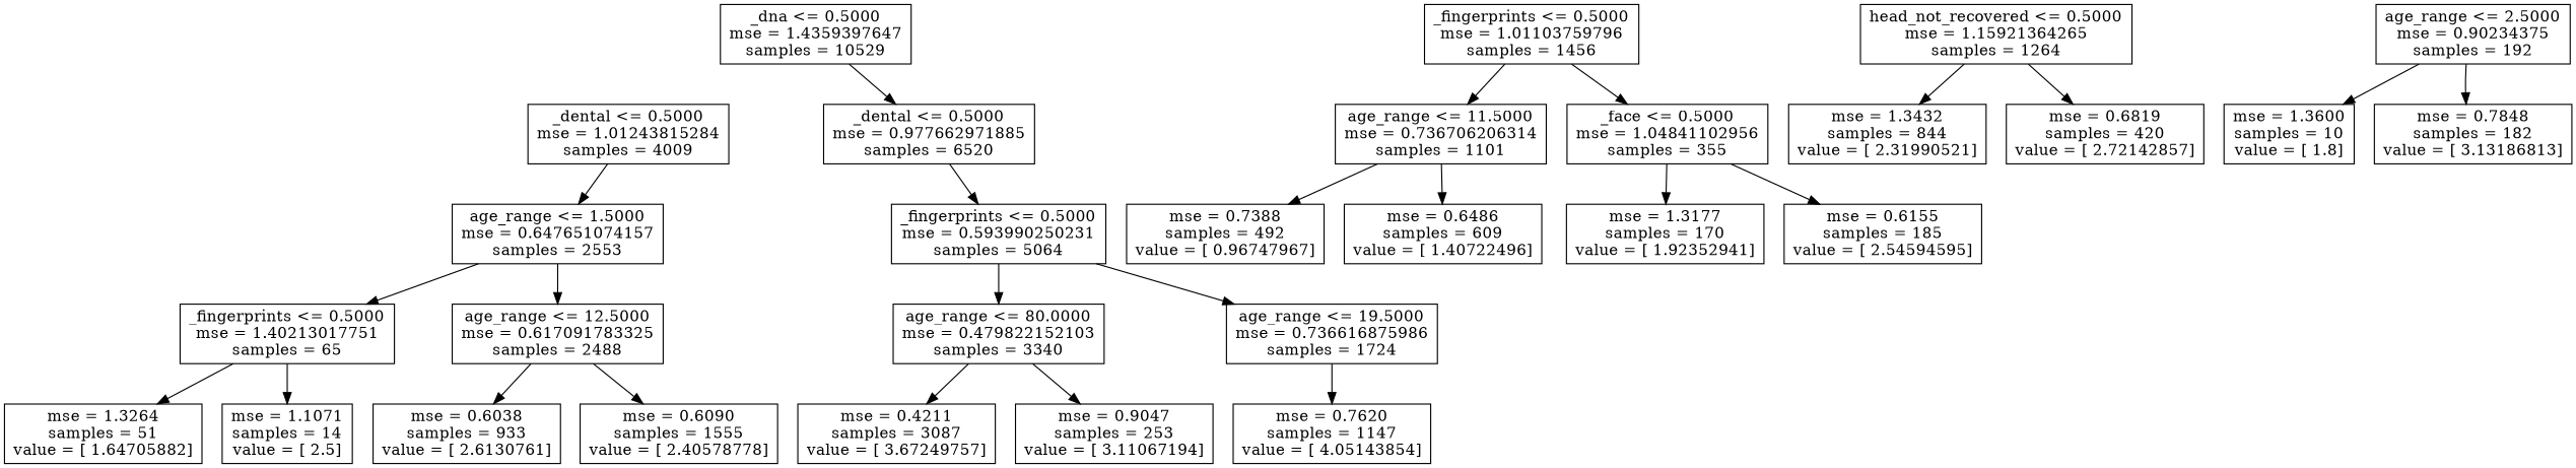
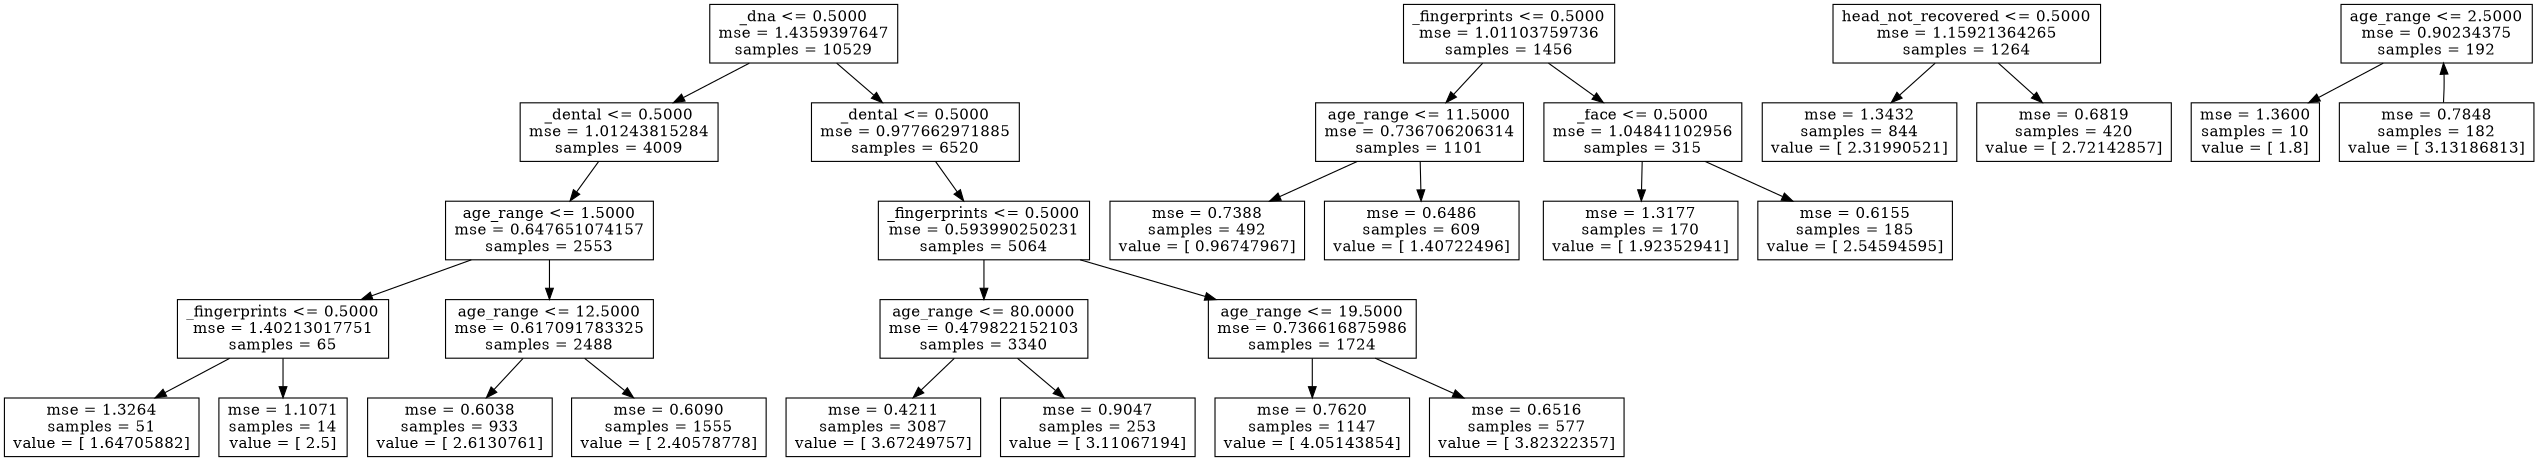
  digraph {
    node [shape=box]
    n1 [label="_dna <= 0.5000\nmse = 1.4359397647\nsamples = 10529"]
    n2 [label="_dental <= 0.5000\nmse = 1.01243815284\nsamples = 4009"]
    n3 [label="_dental <= 0.5000\nmse = 0.977662971885\nsamples = 6520"]
    n4 [label="age_range <= 1.5000\nmse = 0.647651074157\nsamples = 2553"]
    n5 [label="_fingerprints <= 0.5000\nmse = 0.593990250231\nsamples = 5064"]
-   n6 [label="_fingerprints <= 0.5000\nmse = 1.01103759796\nsamples = 1456"]
+   n6 [label="_fingerprints <= 0.5000\nmse = 1.01103759736\nsamples = 1456"]
    n7 [label="age_range <= 11.5000\nmse = 0.736706206314\nsamples = 1101"]
-   n8 [label="_face <= 0.5000\nmse = 1.04841102956\nsamples = 355"]
+   n8 [label="_face <= 0.5000\nmse = 1.04841102956\nsamples = 315"]
    n9 [label="_fingerprints <= 0.5000\nmse = 1.40213017751\nsamples = 65"]
    n10 [label="age_range <= 12.5000\nmse = 0.617091783325\nsamples = 2488"]
    n11 [label="mse = 0.7388\nsamples = 492\nvalue = [ 0.96747967]"]
    n12 [label="mse = 0.6486\nsamples = 609\nvalue = [ 1.40722496]"]
    n13 [label="mse = 1.3177\nsamples = 170\nvalue = [ 1.92352941]"]
    n14 [label="mse = 0.6155\nsamples = 185\nvalue = [ 2.54594595]"]
    n15 [label="mse = 1.3264\nsamples = 51\nvalue = [ 1.64705882]"]
    n16 [label="mse = 1.1071\nsamples = 14\nvalue = [ 2.5]"]
    n17 [label="mse = 0.6038\nsamples = 933\nvalue = [ 2.6130761]"]
    n18 [label="mse = 0.6090\nsamples = 1555\nvalue = [ 2.40578778]"]
    n19 [label="age_range <= 80.0000\nmse = 0.479822152103\nsamples = 3340"]
    n20 [label="age_range <= 19.5000\nmse = 0.736616875986\nsamples = 1724"]
    n21 [label="head_not_recovered <= 0.5000\nmse = 1.15921364265\nsamples = 1264"]
    n22 [label="mse = 1.3432\nsamples = 844\nvalue = [ 2.31990521]"]
    n23 [label="mse = 0.6819\nsamples = 420\nvalue = [ 2.72142857]"]
    n24 [label="age_range <= 2.5000\nmse = 0.90234375\nsamples = 192"]
    n25 [label="mse = 1.3600\nsamples = 10\nvalue = [ 1.8]"]
    n26 [label="mse = 0.7848\nsamples = 182\nvalue = [ 3.13186813]"]
    n27 [label="mse = 0.4211\nsamples = 3087\nvalue = [ 3.67249757]"]
    n28 [label="mse = 0.9047\nsamples = 253\nvalue = [ 3.11067194]"]
    n29 [label="mse = 0.7620\nsamples = 1147\nvalue = [ 4.05143854]"]
+   n30 [label="mse = 0.6516\nsamples = 577\nvalue = [ 3.82322357]"]
+   n1 -> n2
    n1 -> n3
    n2 -> n4
    n3 -> n5
    n4 -> n9
    n4 -> n10
    n5 -> n19
    n5 -> n20
    n6 -> n7
    n6 -> n8
    n7 -> n11
    n7 -> n12
    n8 -> n13
    n8 -> n14
    n9 -> n15
    n9 -> n16
    n10 -> n17
    n10 -> n18
    n19 -> n27
    n19 -> n28
    n20 -> n29
+   n20 -> n30
    n21 -> n22
    n21 -> n23
    n24 -> n25
-   n24 -> n26
+   n26 -> n24
  }
